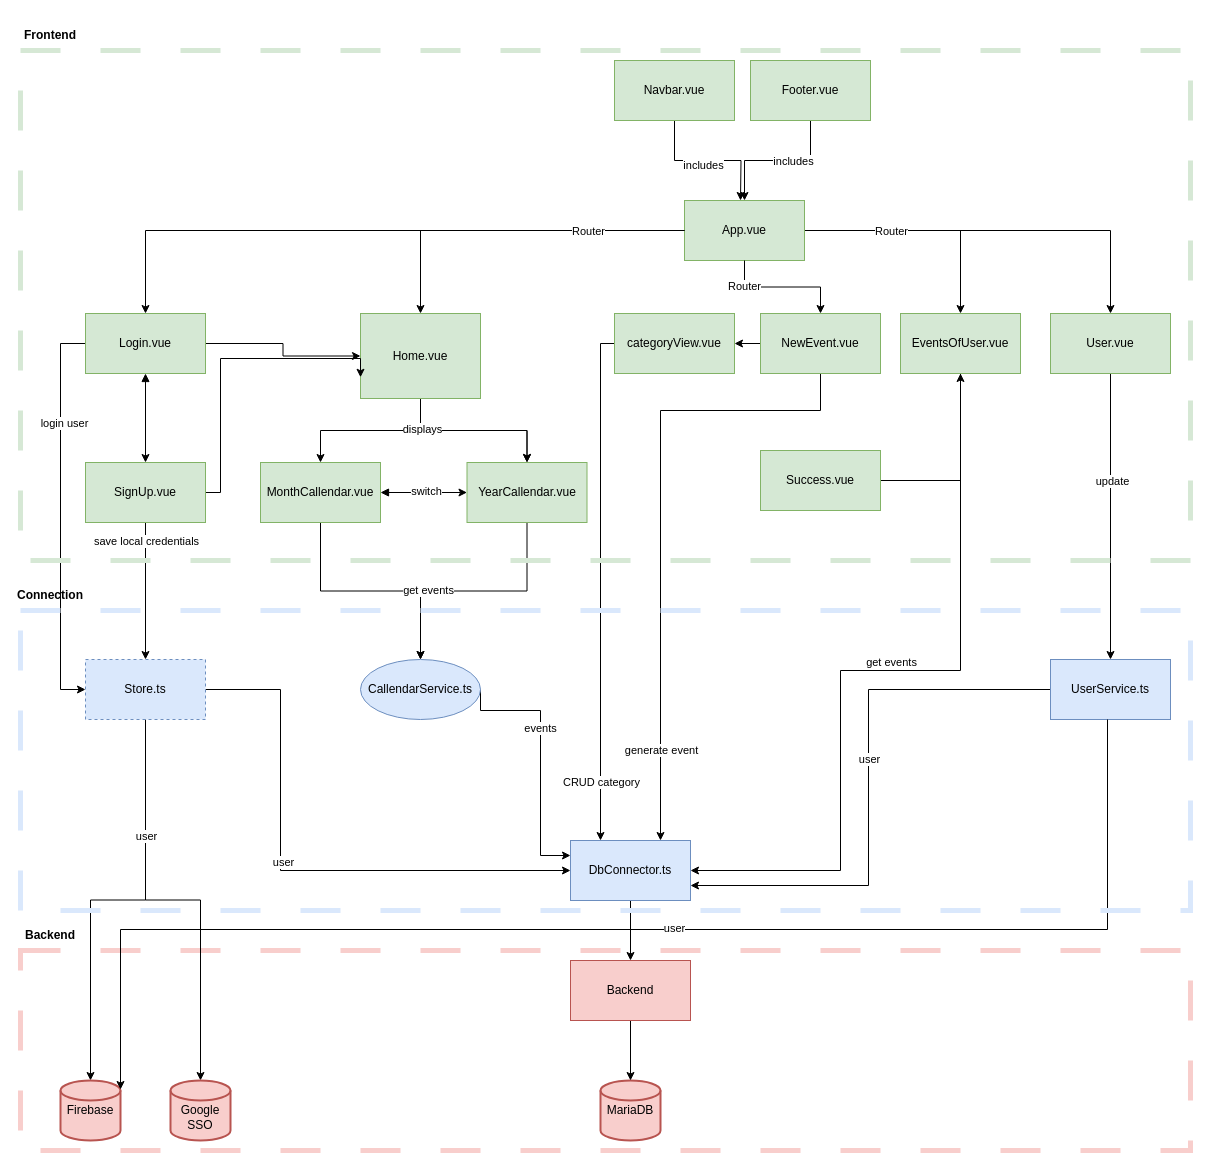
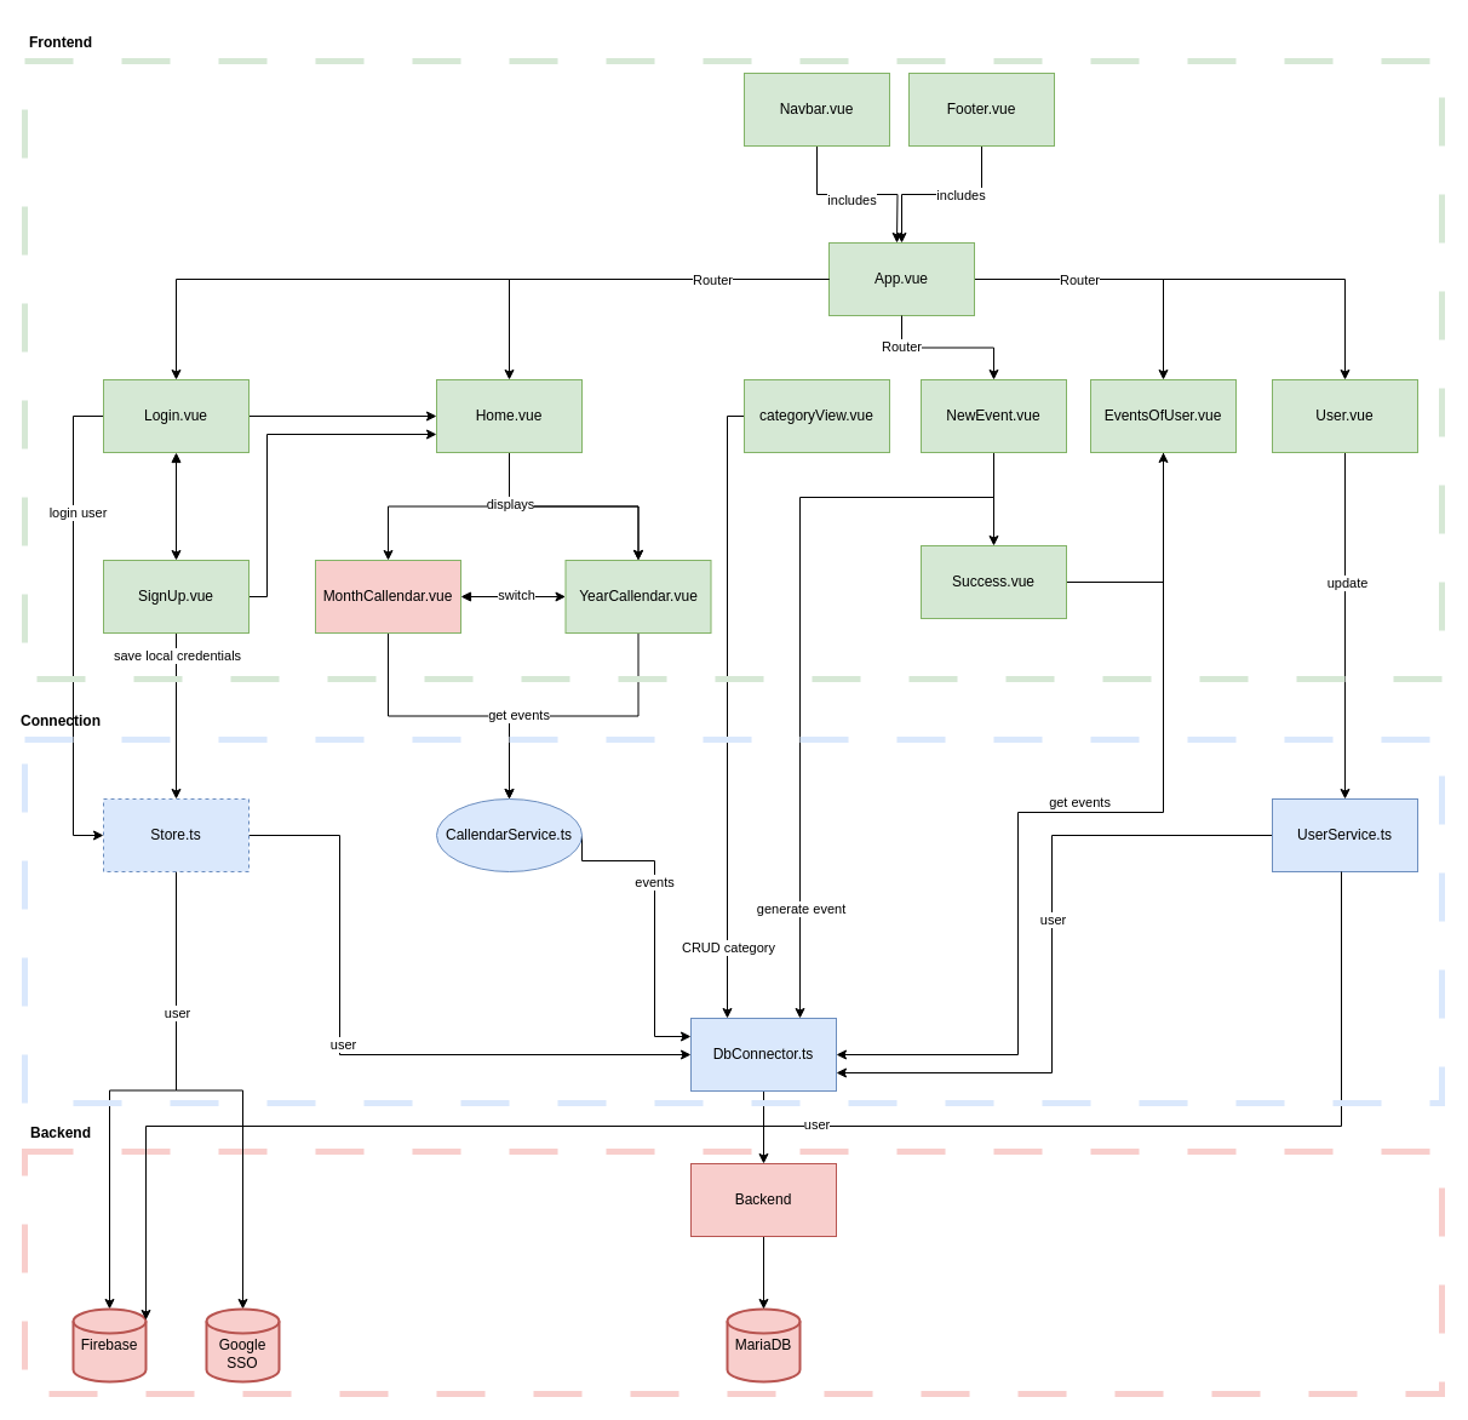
  <mxCell id="0" />
  <mxCell id="1" parent="0" />
  <mxCell id="2" value="" style="rounded=0;whiteSpace=wrap;html=1;fillColor=none;strokeColor=#f8cecc;dashed=1;dashPattern=8 8;strokeWidth=5;" vertex="1" parent="1"><mxGeometry x="20" y="950" width="1170" height="200" as="geometry" /></mxCell>
  <mxCell id="3" style="edgeStyle=orthogonalEdgeStyle;rounded=0;orthogonalLoop=1;jettySize=auto;html=1;" edge="1" parent="1" source="54" target="61"><mxGeometry relative="1" as="geometry" /></mxCell>
  <mxCell id="4" value="" style="edgeStyle=orthogonalEdgeStyle;rounded=0;orthogonalLoop=1;jettySize=auto;html=1;" edge="1" parent="1" source="7" target="28"><mxGeometry relative="1" as="geometry" /></mxCell>
  <mxCell id="5" value="" style="edgeStyle=orthogonalEdgeStyle;rounded=0;orthogonalLoop=1;jettySize=auto;html=1;" edge="1" parent="1" source="7" target="36"><mxGeometry relative="1" as="geometry" /></mxCell>
  <mxCell id="6" value="Router" style="edgeLabel;html=1;align=center;verticalAlign=middle;resizable=0;points=[];" vertex="1" connectable="0" parent="5"><mxGeometry x="0.125" relative="1" as="geometry"><mxPoint x="-48" as="offset" /></mxGeometry></mxCell>
  <mxCell id="7" value="App.vue" style="rounded=0;whiteSpace=wrap;html=1;fillColor=#d5e8d4;strokeColor=#82b366;" vertex="1" parent="1"><mxGeometry x="684" y="200" width="120" height="60" as="geometry" /></mxCell>
  <mxCell id="8" value="" style="edgeStyle=orthogonalEdgeStyle;rounded=0;orthogonalLoop=1;jettySize=auto;html=1;" edge="1" parent="1" source="12" target="38"><mxGeometry relative="1" as="geometry" /></mxCell>
  <mxCell id="9" value="" style="edgeStyle=orthogonalEdgeStyle;rounded=0;orthogonalLoop=1;jettySize=auto;html=1;" edge="1" parent="1" source="12" target="38"><mxGeometry relative="1" as="geometry" /></mxCell>
  <mxCell id="10" value="" style="edgeStyle=orthogonalEdgeStyle;rounded=0;orthogonalLoop=1;jettySize=auto;html=1;" edge="1" parent="1" source="12" target="43"><mxGeometry relative="1" as="geometry" /></mxCell>
  <mxCell id="11" value="displays" style="edgeLabel;html=1;align=center;verticalAlign=middle;resizable=0;points=[];" vertex="1" connectable="0" parent="10"><mxGeometry x="0.083" y="-2" relative="1" as="geometry"><mxPoint x="58" as="offset" /></mxGeometry></mxCell>
- <mxCell id="12" value="Home.vue" style="whiteSpace=wrap;html=1;rounded=0;fillColor=#d5e8d4;strokeColor=#82b366;" vertex="1" parent="1"><mxGeometry x="360" y="313" width="120" height="85" as="geometry" /></mxCell>
+ <mxCell id="12" value="Home.vue" style="whiteSpace=wrap;html=1;rounded=0;fillColor=#d5e8d4;strokeColor=#82b366;" vertex="1" parent="1"><mxGeometry x="360" y="313" width="120" height="60" as="geometry" /></mxCell>
  <mxCell id="13" value="" style="edgeStyle=orthogonalEdgeStyle;rounded=0;orthogonalLoop=1;jettySize=auto;html=1;startArrow=block;startFill=1;" edge="1" parent="1" source="17" target="21"><mxGeometry relative="1" as="geometry" /></mxCell>
  <mxCell id="14" style="edgeStyle=orthogonalEdgeStyle;rounded=0;orthogonalLoop=1;jettySize=auto;html=1;entryX=0;entryY=0.5;entryDx=0;entryDy=0;" edge="1" parent="1" source="17" target="12"><mxGeometry relative="1" as="geometry" /></mxCell>
  <mxCell id="15" style="edgeStyle=orthogonalEdgeStyle;rounded=0;orthogonalLoop=1;jettySize=auto;html=1;entryX=0;entryY=0.5;entryDx=0;entryDy=0;" edge="1" parent="1" source="17" target="54"><mxGeometry relative="1" as="geometry"><Array as="points"><mxPoint x="60" y="343" /><mxPoint x="60" y="689" /></Array></mxGeometry></mxCell>
  <mxCell id="16" value="login user" style="edgeLabel;html=1;align=center;verticalAlign=middle;resizable=0;points=[];" vertex="1" connectable="0" parent="15"><mxGeometry x="-0.475" y="3" relative="1" as="geometry"><mxPoint as="offset" /></mxGeometry></mxCell>
  <mxCell id="17" value="Login.vue" style="whiteSpace=wrap;html=1;rounded=0;fillColor=#d5e8d4;strokeColor=#82b366;" vertex="1" parent="1"><mxGeometry x="85" y="313" width="120" height="60" as="geometry" /></mxCell>
  <mxCell id="18" style="edgeStyle=orthogonalEdgeStyle;rounded=0;orthogonalLoop=1;jettySize=auto;html=1;entryX=0.5;entryY=0;entryDx=0;entryDy=0;" edge="1" parent="1" source="21" target="54"><mxGeometry relative="1" as="geometry" /></mxCell>
  <mxCell id="19" value="save local credentials" style="edgeLabel;html=1;align=center;verticalAlign=middle;resizable=0;points=[];" vertex="1" connectable="0" parent="18"><mxGeometry x="0.042" relative="1" as="geometry"><mxPoint y="-53" as="offset" /></mxGeometry></mxCell>
  <mxCell id="20" style="edgeStyle=orthogonalEdgeStyle;rounded=0;orthogonalLoop=1;jettySize=auto;html=1;entryX=0;entryY=0.75;entryDx=0;entryDy=0;" edge="1" parent="1" source="21" target="12"><mxGeometry relative="1" as="geometry"><Array as="points"><mxPoint x="220" y="492" /><mxPoint x="220" y="358" /></Array></mxGeometry></mxCell>
  <mxCell id="21" value="SignUp.vue" style="whiteSpace=wrap;html=1;rounded=0;fillColor=#d5e8d4;strokeColor=#82b366;" vertex="1" parent="1"><mxGeometry x="85" y="462" width="120" height="60" as="geometry" /></mxCell>
- <mxCell id="22" value="" style="edgeStyle=orthogonalEdgeStyle;rounded=0;orthogonalLoop=1;jettySize=auto;html=1;" edge="1" parent="1" source="25" target="33"><mxGeometry relative="1" as="geometry" /></mxCell>
+ <mxCell id="22" value="" style="edgeStyle=orthogonalEdgeStyle;rounded=0;orthogonalLoop=1;jettySize=auto;html=1;" edge="1" parent="1" source="25" target="30"><mxGeometry relative="1" as="geometry" /></mxCell>
  <mxCell id="23" style="edgeStyle=orthogonalEdgeStyle;rounded=0;orthogonalLoop=1;jettySize=auto;html=1;entryX=0.75;entryY=0;entryDx=0;entryDy=0;" edge="1" parent="1" source="25" target="58"><mxGeometry relative="1" as="geometry"><mxPoint x="660" y="840" as="targetPoint" /><Array as="points"><mxPoint x="820" y="410" /><mxPoint x="660" y="410" /></Array></mxGeometry></mxCell>
  <mxCell id="24" value="generate event" style="edgeLabel;html=1;align=center;verticalAlign=middle;resizable=0;points=[];" vertex="1" connectable="0" parent="23"><mxGeometry x="0.292" relative="1" as="geometry"><mxPoint y="131" as="offset" /></mxGeometry></mxCell>
  <mxCell id="25" value="NewEvent.vue" style="rounded=0;whiteSpace=wrap;html=1;fillColor=#d5e8d4;strokeColor=#82b366;" vertex="1" parent="1"><mxGeometry x="760" y="313" width="120" height="60" as="geometry" /></mxCell>
  <mxCell id="26" value="" style="edgeStyle=orthogonalEdgeStyle;rounded=0;orthogonalLoop=1;jettySize=auto;html=1;" edge="1" parent="1" source="28" target="64"><mxGeometry relative="1" as="geometry" /></mxCell>
  <mxCell id="27" value="update" style="edgeLabel;html=1;align=center;verticalAlign=middle;resizable=0;points=[];" vertex="1" connectable="0" parent="26"><mxGeometry x="-0.253" y="1" relative="1" as="geometry"><mxPoint as="offset" /></mxGeometry></mxCell>
  <mxCell id="28" value="User.vue" style="whiteSpace=wrap;html=1;rounded=0;fillColor=#d5e8d4;strokeColor=#82b366;" vertex="1" parent="1"><mxGeometry x="1050" y="313" width="120" height="60" as="geometry" /></mxCell>
  <mxCell id="29" style="edgeStyle=orthogonalEdgeStyle;rounded=0;orthogonalLoop=1;jettySize=auto;html=1;entryX=0.5;entryY=1;entryDx=0;entryDy=0;" edge="1" parent="1" source="30" target="36"><mxGeometry relative="1" as="geometry" /></mxCell>
  <mxCell id="30" value="Success.vue" style="whiteSpace=wrap;html=1;rounded=0;fillColor=#d5e8d4;strokeColor=#82b366;" vertex="1" parent="1"><mxGeometry x="760" y="450" width="120" height="60" as="geometry" /></mxCell>
  <mxCell id="31" style="edgeStyle=orthogonalEdgeStyle;rounded=0;orthogonalLoop=1;jettySize=auto;html=1;entryX=0.25;entryY=0;entryDx=0;entryDy=0;" edge="1" parent="1" source="33" target="58"><mxGeometry relative="1" as="geometry"><Array as="points"><mxPoint x="600" y="343" /></Array></mxGeometry></mxCell>
  <mxCell id="32" value="CRUD category" style="edgeLabel;html=1;align=center;verticalAlign=middle;resizable=0;points=[];" vertex="1" connectable="0" parent="31"><mxGeometry x="0.62" y="1" relative="1" as="geometry"><mxPoint x="-1" y="38" as="offset" /></mxGeometry></mxCell>
  <mxCell id="33" value="categoryView.vue" style="whiteSpace=wrap;html=1;rounded=0;fillColor=#d5e8d4;strokeColor=#82b366;" vertex="1" parent="1"><mxGeometry x="614" y="313" width="120" height="60" as="geometry" /></mxCell>
  <mxCell id="34" style="edgeStyle=orthogonalEdgeStyle;rounded=0;orthogonalLoop=1;jettySize=auto;html=1;entryX=1;entryY=0.5;entryDx=0;entryDy=0;" edge="1" parent="1" source="36" target="58"><mxGeometry relative="1" as="geometry"><Array as="points"><mxPoint x="960" y="670" /><mxPoint x="840" y="670" /><mxPoint x="840" y="870" /></Array></mxGeometry></mxCell>
  <mxCell id="35" value="get events" style="edgeLabel;html=1;align=center;verticalAlign=middle;resizable=0;points=[];" vertex="1" connectable="0" parent="34"><mxGeometry x="0.242" y="1" relative="1" as="geometry"><mxPoint x="49" y="-68" as="offset" /></mxGeometry></mxCell>
  <mxCell id="36" value="EventsOfUser.vue" style="whiteSpace=wrap;html=1;rounded=0;fillColor=#d5e8d4;strokeColor=#82b366;" vertex="1" parent="1"><mxGeometry x="900" y="313" width="120" height="60" as="geometry" /></mxCell>
  <mxCell id="37" style="edgeStyle=orthogonalEdgeStyle;rounded=0;orthogonalLoop=1;jettySize=auto;html=1;entryX=0.5;entryY=0;entryDx=0;entryDy=0;" edge="1" parent="1" source="38" target="56"><mxGeometry relative="1" as="geometry" /></mxCell>
  <mxCell id="38" value="YearCallendar.vue" style="whiteSpace=wrap;html=1;rounded=0;fillColor=#d5e8d4;strokeColor=#82b366;" vertex="1" parent="1"><mxGeometry x="466.5" y="462" width="120" height="60" as="geometry" /></mxCell>
  <mxCell id="39" style="edgeStyle=orthogonalEdgeStyle;rounded=0;orthogonalLoop=1;jettySize=auto;html=1;" edge="1" parent="1" source="43" target="56"><mxGeometry relative="1" as="geometry" /></mxCell>
  <mxCell id="40" value="get events" style="edgeLabel;html=1;align=center;verticalAlign=middle;resizable=0;points=[];" vertex="1" connectable="0" parent="39"><mxGeometry x="0.21" relative="1" as="geometry"><mxPoint x="33" y="-1" as="offset" /></mxGeometry></mxCell>
  <mxCell id="41" style="edgeStyle=orthogonalEdgeStyle;rounded=0;orthogonalLoop=1;jettySize=auto;html=1;entryX=0;entryY=0.5;entryDx=0;entryDy=0;startArrow=block;startFill=1;" edge="1" parent="1" source="43" target="38"><mxGeometry relative="1" as="geometry" /></mxCell>
  <mxCell id="42" value="switch" style="edgeLabel;html=1;align=center;verticalAlign=middle;resizable=0;points=[];" vertex="1" connectable="0" parent="41"><mxGeometry x="0.031" y="2" relative="1" as="geometry"><mxPoint as="offset" /></mxGeometry></mxCell>
- <mxCell id="43" value="MonthCallendar.vue" style="whiteSpace=wrap;html=1;rounded=0;fillColor=#d5e8d4;strokeColor=#82b366;" vertex="1" parent="1"><mxGeometry x="260" y="462" width="120" height="60" as="geometry" /></mxCell>
+ <mxCell id="43" value="MonthCallendar.vue" style="whiteSpace=wrap;html=1;rounded=0;fillColor=#f8cecc;strokeColor=#82b366;" vertex="1" parent="1"><mxGeometry x="260" y="462" width="120" height="60" as="geometry" /></mxCell>
  <mxCell id="44" style="edgeStyle=orthogonalEdgeStyle;rounded=0;orthogonalLoop=1;jettySize=auto;html=1;exitX=0.5;exitY=1;exitDx=0;exitDy=0;" edge="1" parent="1" source="46"><mxGeometry relative="1" as="geometry"><mxPoint x="740" y="200" as="targetPoint" /></mxGeometry></mxCell>
  <mxCell id="45" value="includes" style="edgeLabel;html=1;align=center;verticalAlign=middle;resizable=0;points=[];" vertex="1" connectable="0" parent="44"><mxGeometry x="-0.072" y="-4" relative="1" as="geometry"><mxPoint as="offset" /></mxGeometry></mxCell>
  <mxCell id="46" value="Navbar.vue" style="rounded=0;whiteSpace=wrap;html=1;fillColor=#d5e8d4;strokeColor=#82b366;" vertex="1" parent="1"><mxGeometry x="614" y="60" width="120" height="60" as="geometry" /></mxCell>
  <mxCell id="47" style="edgeStyle=orthogonalEdgeStyle;rounded=0;orthogonalLoop=1;jettySize=auto;html=1;entryX=0.5;entryY=0;entryDx=0;entryDy=0;" edge="1" parent="1" source="49" target="7"><mxGeometry relative="1" as="geometry" /></mxCell>
  <mxCell id="48" value="includes" style="edgeLabel;html=1;align=center;verticalAlign=middle;resizable=0;points=[];" vertex="1" connectable="0" parent="47"><mxGeometry x="-0.205" relative="1" as="geometry"><mxPoint as="offset" /></mxGeometry></mxCell>
  <mxCell id="49" value="Footer.vue" style="rounded=0;whiteSpace=wrap;html=1;fillColor=#d5e8d4;strokeColor=#82b366;" vertex="1" parent="1"><mxGeometry x="750" y="60" width="120" height="60" as="geometry" /></mxCell>
  <mxCell id="50" value="" style="edgeStyle=orthogonalEdgeStyle;rounded=0;orthogonalLoop=1;jettySize=auto;html=1;entryX=0.5;entryY=0;entryDx=0;entryDy=0;entryPerimeter=0;" edge="1" parent="1" source="54" target="60"><mxGeometry relative="1" as="geometry"><mxPoint x="145" y="799" as="targetPoint" /></mxGeometry></mxCell>
  <mxCell id="51" value="user" style="edgeLabel;html=1;align=center;verticalAlign=middle;resizable=0;points=[];" vertex="1" connectable="0" parent="50"><mxGeometry x="-0.444" y="3" relative="1" as="geometry"><mxPoint x="-3" as="offset" /></mxGeometry></mxCell>
  <mxCell id="52" style="edgeStyle=orthogonalEdgeStyle;rounded=0;orthogonalLoop=1;jettySize=auto;html=1;entryX=0;entryY=0.5;entryDx=0;entryDy=0;" edge="1" parent="1" source="54" target="58"><mxGeometry relative="1" as="geometry"><Array as="points"><mxPoint x="280" y="689" /><mxPoint x="280" y="870" /></Array></mxGeometry></mxCell>
  <mxCell id="53" value="user" style="edgeLabel;html=1;align=center;verticalAlign=middle;resizable=0;points=[];" vertex="1" connectable="0" parent="52"><mxGeometry x="-0.095" y="2" relative="1" as="geometry"><mxPoint as="offset" /></mxGeometry></mxCell>
  <mxCell id="54" value="Store.ts" style="rounded=0;whiteSpace=wrap;html=1;movable=1;resizable=1;rotatable=1;deletable=1;editable=1;locked=0;connectable=1;fillColor=#dae8fc;strokeColor=#6c8ebf;dashed=1;" vertex="1" parent="1"><mxGeometry x="85" y="659" width="120" height="60" as="geometry" /></mxCell>
  <mxCell id="55" value="events" style="edgeStyle=orthogonalEdgeStyle;rounded=0;orthogonalLoop=1;jettySize=auto;html=1;entryX=0;entryY=0.25;entryDx=0;entryDy=0;exitX=1;exitY=0.5;exitDx=0;exitDy=0;" edge="1" parent="1" source="56" target="58"><mxGeometry x="-0.234" relative="1" as="geometry"><Array as="points"><mxPoint x="540" y="710" /><mxPoint x="540" y="855" /></Array><mxPoint y="1" as="offset" /></mxGeometry></mxCell>
  <mxCell id="56" value="CallendarService.ts" style="ellipse;whiteSpace=wrap;html=1;fillColor=#dae8fc;strokeColor=#6c8ebf;" vertex="1" parent="1"><mxGeometry x="360" y="659" width="120" height="60" as="geometry" /></mxCell>
  <mxCell id="57" value="" style="edgeStyle=orthogonalEdgeStyle;rounded=0;orthogonalLoop=1;jettySize=auto;html=1;" edge="1" parent="1" source="58" target="73"><mxGeometry relative="1" as="geometry" /></mxCell>
  <mxCell id="58" value="DbConnector.ts" style="rounded=0;whiteSpace=wrap;html=1;fillColor=#dae8fc;strokeColor=#6c8ebf;" vertex="1" parent="1"><mxGeometry x="570" y="840" width="120" height="60" as="geometry" /></mxCell>
  <mxCell id="59" value="MariaDB" style="strokeWidth=2;html=1;shape=mxgraph.flowchart.database;whiteSpace=wrap;fillColor=#f8cecc;strokeColor=#b85450;" vertex="1" parent="1"><mxGeometry x="600" y="1080" width="60" height="60" as="geometry" /></mxCell>
  <mxCell id="60" value="Firebase" style="strokeWidth=2;html=1;shape=mxgraph.flowchart.database;whiteSpace=wrap;fillColor=#f8cecc;strokeColor=#b85450;" vertex="1" parent="1"><mxGeometry x="60" y="1080" width="60" height="60" as="geometry" /></mxCell>
  <mxCell id="61" value="&lt;div&gt;&lt;br&gt;&lt;/div&gt;Google SSO" style="strokeWidth=2;html=1;shape=mxgraph.flowchart.database;whiteSpace=wrap;fillColor=#f8cecc;strokeColor=#b85450;" vertex="1" parent="1"><mxGeometry x="170" y="1080" width="60" height="60" as="geometry" /></mxCell>
  <mxCell id="62" style="edgeStyle=orthogonalEdgeStyle;rounded=0;orthogonalLoop=1;jettySize=auto;html=1;entryX=1;entryY=0.75;entryDx=0;entryDy=0;" edge="1" parent="1" source="64" target="58"><mxGeometry relative="1" as="geometry"><Array as="points"><mxPoint x="868" y="689" /><mxPoint x="868" y="885" /></Array></mxGeometry></mxCell>
  <mxCell id="63" value="user" style="edgeLabel;html=1;align=center;verticalAlign=middle;resizable=0;points=[];" vertex="1" connectable="0" parent="62"><mxGeometry x="-0.097" relative="1" as="geometry"><mxPoint as="offset" /></mxGeometry></mxCell>
  <mxCell id="64" value="UserService.ts" style="whiteSpace=wrap;html=1;rounded=0;fillColor=#dae8fc;strokeColor=#6c8ebf;" vertex="1" parent="1"><mxGeometry x="1050" y="659" width="120" height="60" as="geometry" /></mxCell>
  <mxCell id="65" style="edgeStyle=orthogonalEdgeStyle;rounded=0;orthogonalLoop=1;jettySize=auto;html=1;entryX=1;entryY=0.15;entryDx=0;entryDy=0;entryPerimeter=0;" edge="1" parent="1" source="64" target="60"><mxGeometry relative="1" as="geometry"><Array as="points"><mxPoint x="1107" y="929" /><mxPoint x="120" y="929" /></Array></mxGeometry></mxCell>
  <mxCell id="66" value="user" style="edgeLabel;html=1;align=center;verticalAlign=middle;resizable=0;points=[];" vertex="1" connectable="0" parent="65"><mxGeometry x="-0.051" y="-2" relative="1" as="geometry"><mxPoint as="offset" /></mxGeometry></mxCell>
  <mxCell id="67" value="" style="edgeStyle=orthogonalEdgeStyle;rounded=0;orthogonalLoop=1;jettySize=auto;html=1;" edge="1" parent="1" source="7" target="25"><mxGeometry relative="1" as="geometry" /></mxCell>
  <mxCell id="68" value="Router" style="edgeLabel;html=1;align=center;verticalAlign=middle;resizable=0;points=[];" vertex="1" connectable="0" parent="67"><mxGeometry x="0.075" y="1" relative="1" as="geometry"><mxPoint x="-43" as="offset" /></mxGeometry></mxCell>
  <mxCell id="69" value="" style="edgeStyle=orthogonalEdgeStyle;rounded=0;orthogonalLoop=1;jettySize=auto;html=1;" edge="1" parent="1" source="7" target="17"><mxGeometry relative="1" as="geometry" /></mxCell>
  <mxCell id="70" value="" style="edgeStyle=orthogonalEdgeStyle;rounded=0;orthogonalLoop=1;jettySize=auto;html=1;" edge="1" parent="1" source="7" target="12"><mxGeometry relative="1" as="geometry" /></mxCell>
  <mxCell id="71" value="Router" style="edgeLabel;html=1;align=center;verticalAlign=middle;resizable=0;points=[];" vertex="1" connectable="0" parent="70"><mxGeometry x="-0.075" y="1" relative="1" as="geometry"><mxPoint x="63" y="-1" as="offset" /></mxGeometry></mxCell>
  <mxCell id="72" style="edgeStyle=orthogonalEdgeStyle;rounded=0;orthogonalLoop=1;jettySize=auto;html=1;" edge="1" parent="1" source="73" target="59"><mxGeometry relative="1" as="geometry" /></mxCell>
  <mxCell id="73" value="Backend" style="whiteSpace=wrap;html=1;fillColor=#f8cecc;strokeColor=#b85450;rounded=0;" vertex="1" parent="1"><mxGeometry x="570" y="960" width="120" height="60" as="geometry" /></mxCell>
  <mxCell id="74" value="" style="rounded=0;whiteSpace=wrap;html=1;fillColor=none;strokeColor=#d6e8d5;dashed=1;dashPattern=8 8;strokeWidth=5;" vertex="1" parent="1"><mxGeometry x="20" y="50" width="1170" height="510" as="geometry" /></mxCell>
  <mxCell id="75" value="&lt;b&gt;Frontend&lt;/b&gt;" style="text;html=1;align=center;verticalAlign=middle;whiteSpace=wrap;rounded=0;fillColor=none;strokeColor=none;" vertex="1" parent="1"><mxGeometry x="20" y="20" width="60" height="30" as="geometry" /></mxCell>
  <mxCell id="76" value="&lt;b&gt;Connection&lt;/b&gt;" style="text;html=1;align=center;verticalAlign=middle;whiteSpace=wrap;rounded=0;fillColor=none;strokeColor=none;" vertex="1" parent="1"><mxGeometry x="20" y="580" width="60" height="30" as="geometry" /></mxCell>
  <mxCell id="77" value="" style="rounded=0;whiteSpace=wrap;html=1;fillColor=none;strokeColor=#dae8fc;dashed=1;dashPattern=8 8;strokeWidth=5;" vertex="1" parent="1"><mxGeometry x="20" y="610" width="1170" height="300" as="geometry" /></mxCell>
  <mxCell id="78" value="&lt;b&gt;Backend&lt;/b&gt;" style="text;html=1;align=center;verticalAlign=middle;whiteSpace=wrap;rounded=0;fillColor=none;strokeColor=none;" vertex="1" parent="1"><mxGeometry x="20" y="920" width="60" height="30" as="geometry" /></mxCell>
